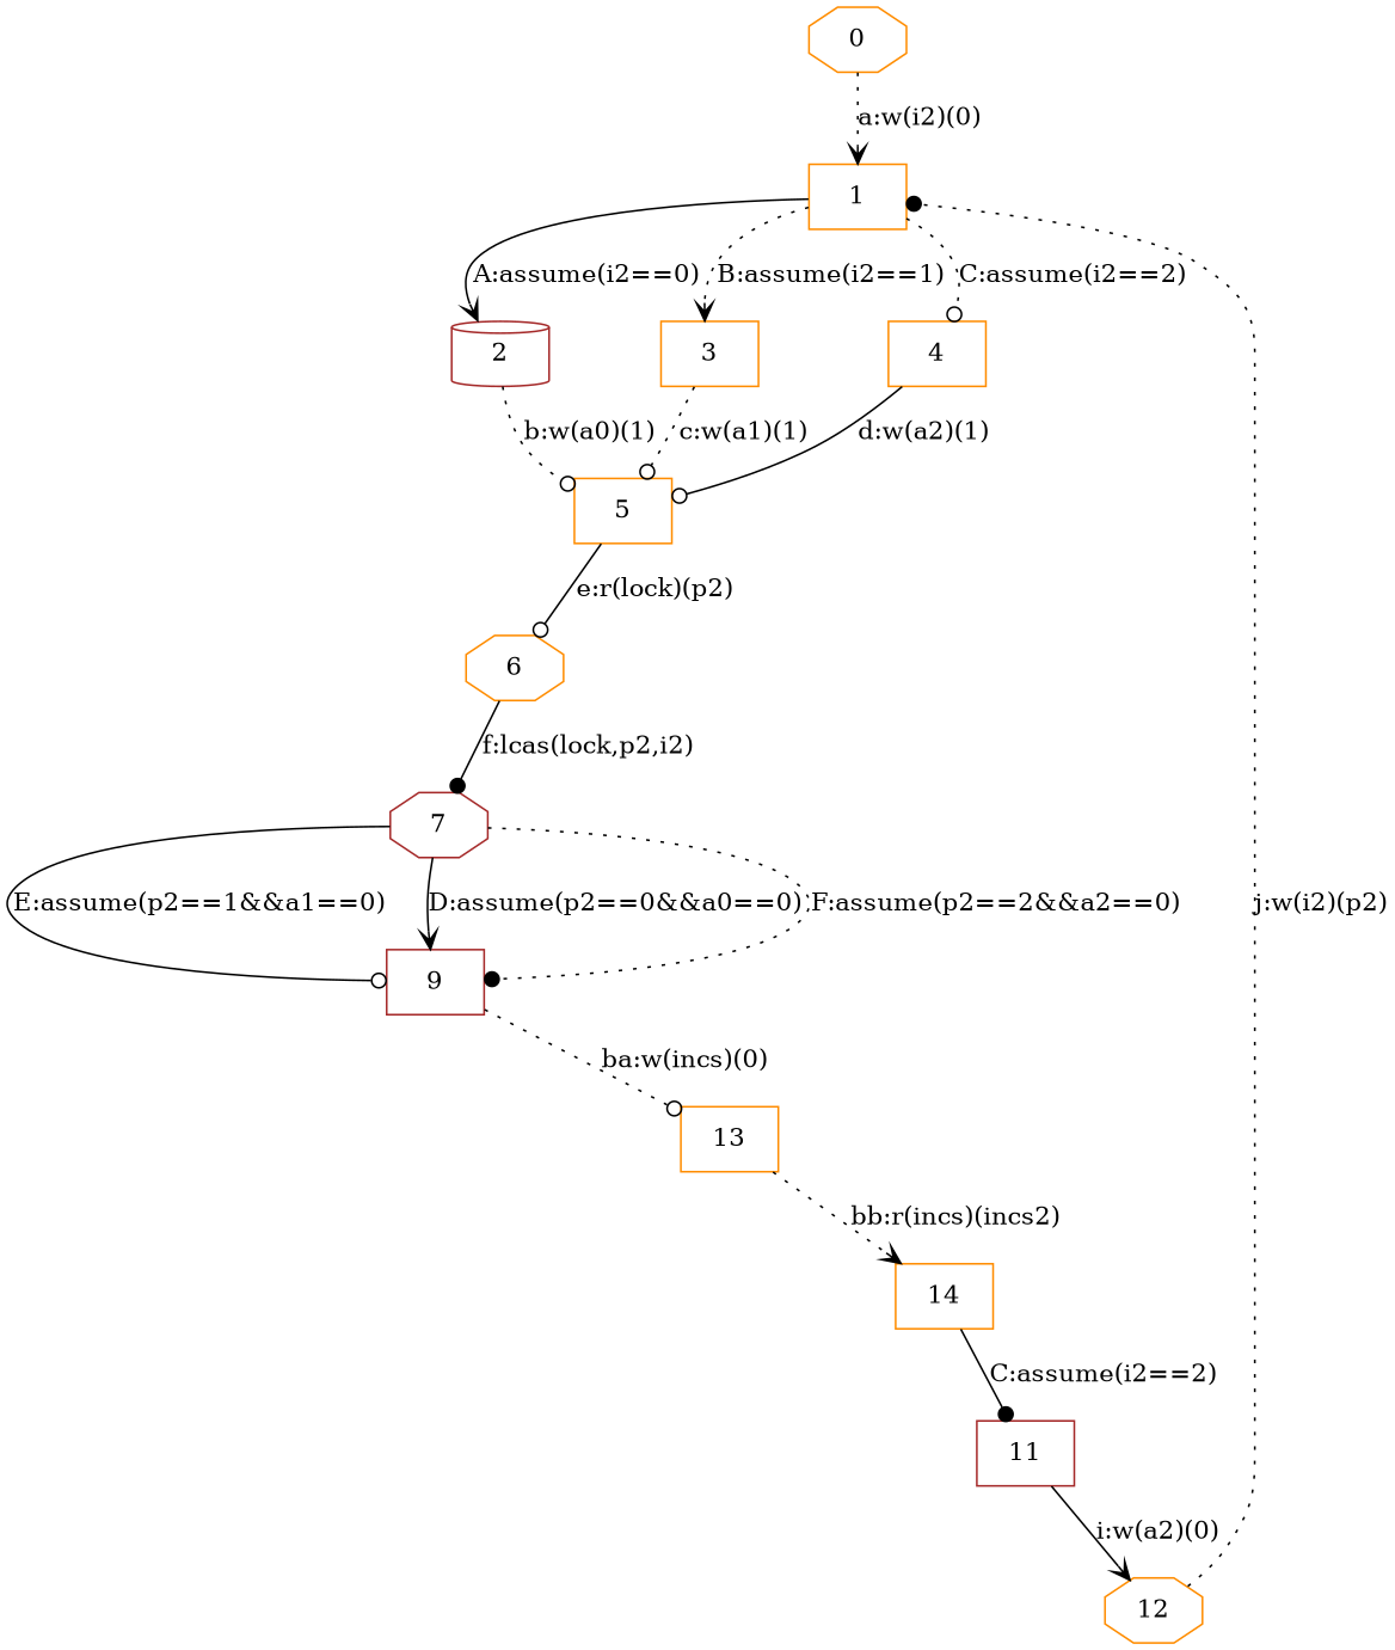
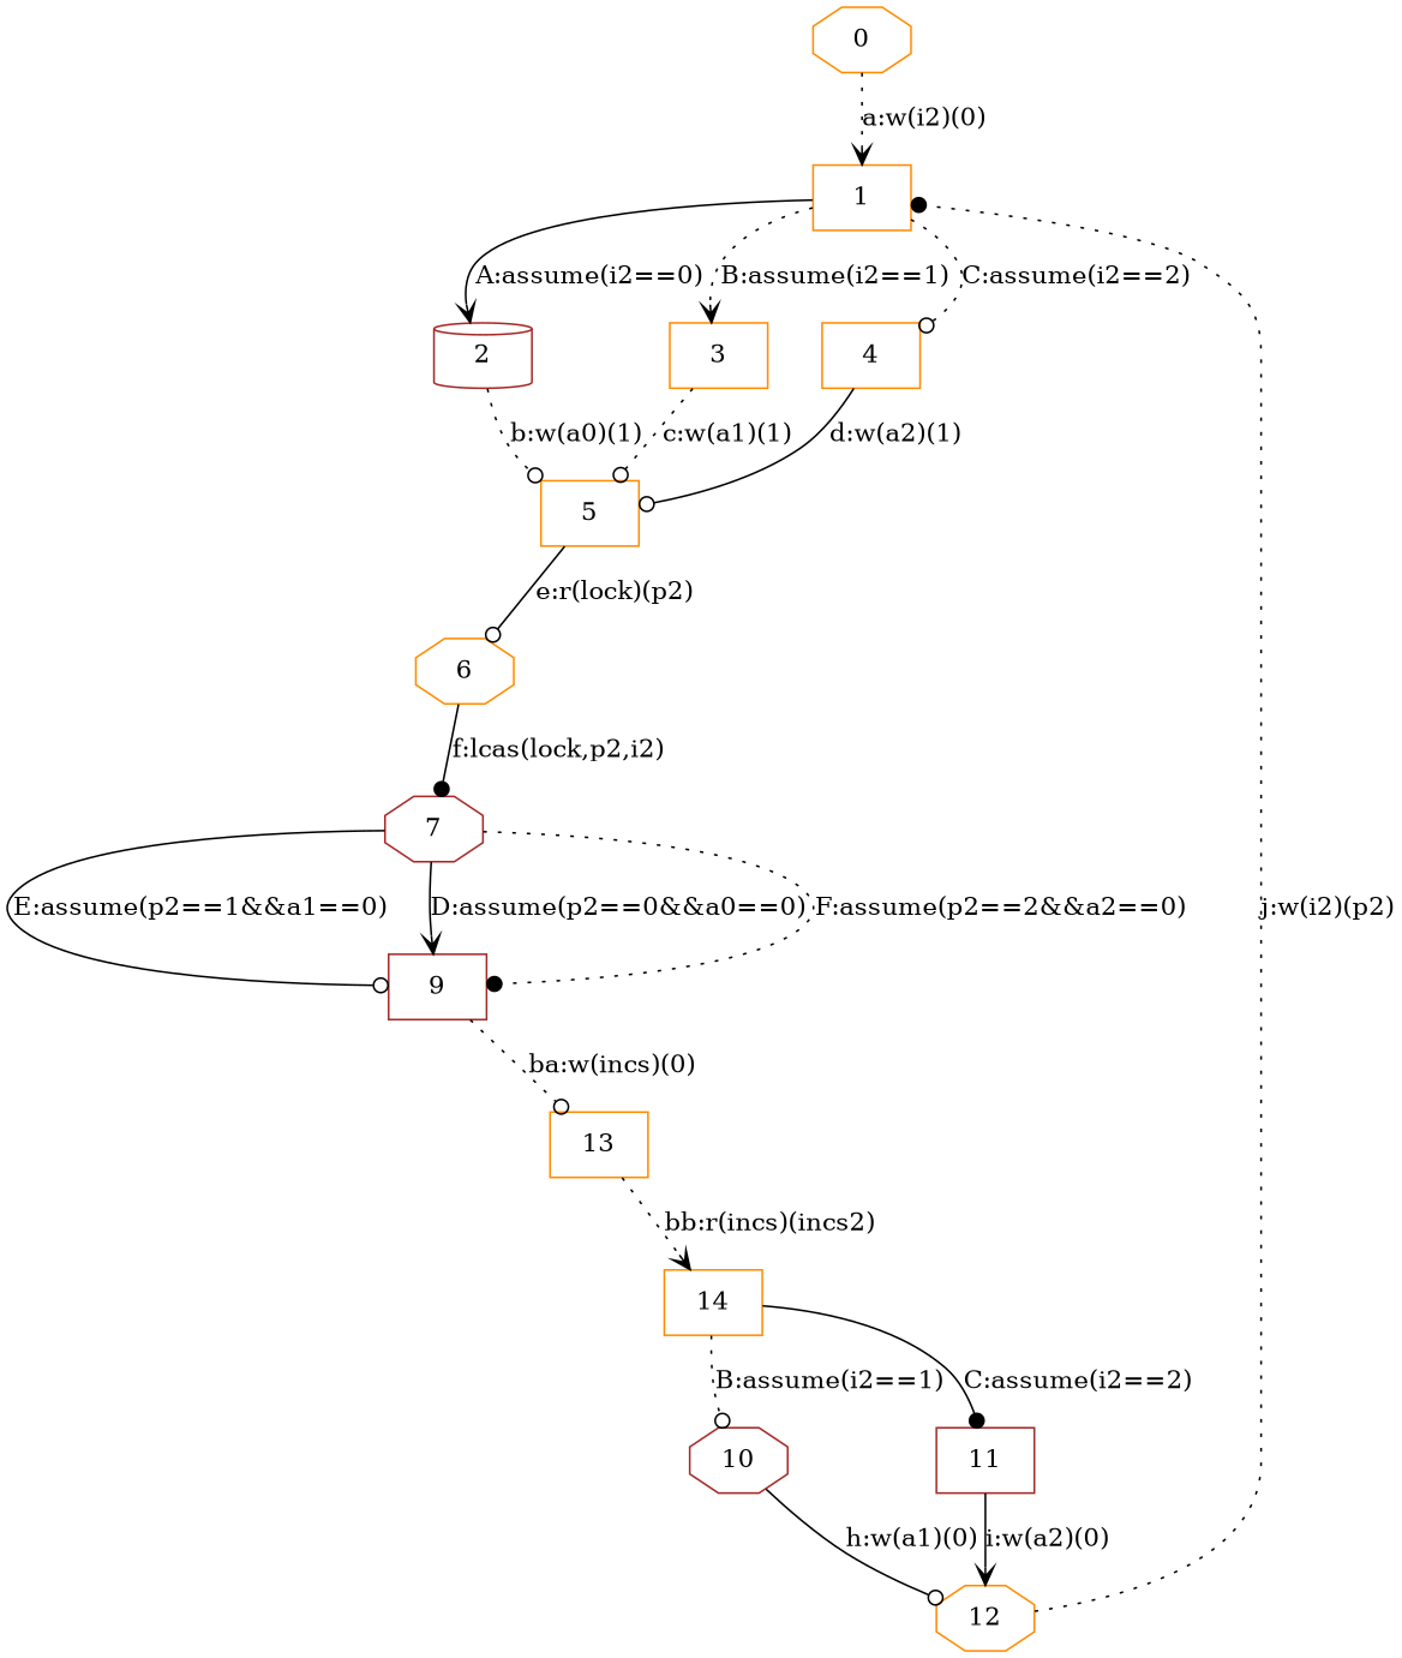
  digraph {
    node [color=darkorange fixedsize=false regular=false shape=box]
    edge [arrowhead=odot constraint=true decorate=false labelfloat=false style=dotted]
    n1 [label=1]
    n2 [color=brown label=2 shape=cylinder]
    n3 [label=3]
    n4 [label=4]
    n5 [label=5]
    n6 [label=6 shape=octagon]
    n7 [color=brown label=7 shape=octagon]
    n8 [color=brown label=9]
    n9 [label=13]
    n10 [label=12 shape=octagon]
    n11 [label=14]
+   n12 [color=brown label=10 shape=octagon]
    n13 [color=brown label=11]
    n14 [label=0 shape=octagon]
    n1 -> n2 [arrowhead=vee label="A:assume(i2==0)" style=solid]
    n1 -> n3 [arrowhead=vee label="B:assume(i2==1)"]
    n1 -> n4 [label="C:assume(i2==2)"]
    n2 -> n5 [label="b:w(a0)(1)"]
    n3 -> n5 [label="c:w(a1)(1)"]
    n4 -> n5 [label="d:w(a2)(1)" style=solid]
    n5 -> n6 [label="e:r(lock)(p2)" style=solid]
    n6 -> n7 [arrowhead=dot label="f:lcas(lock,p2,i2)" style=solid]
    n7 -> n8 [label="E:assume(p2==1&&a1==0)" style=solid]
    n7 -> n8 [arrowhead=vee label="D:assume(p2==0&&a0==0)" style=solid]
    n7 -> n8 [arrowhead=dot label="F:assume(p2==2&&a2==0)"]
    n8 -> n9 [label="ba:w(incs)(0)"]
    n9 -> n11 [arrowhead=vee label="bb:r(incs)(incs2)"]
    n10 -> n1 [arrowhead=dot label="j:w(i2)(p2)"]
+   n11 -> n12 [label="B:assume(i2==1)"]
    n11 -> n13 [arrowhead=dot label="C:assume(i2==2)" style=solid]
+   n12 -> n10 [label="h:w(a1)(0)" style=solid]
    n13 -> n10 [arrowhead=vee label="i:w(a2)(0)" style=solid]
    n14 -> n1 [arrowhead=vee label="a:w(i2)(0)"]
  }
